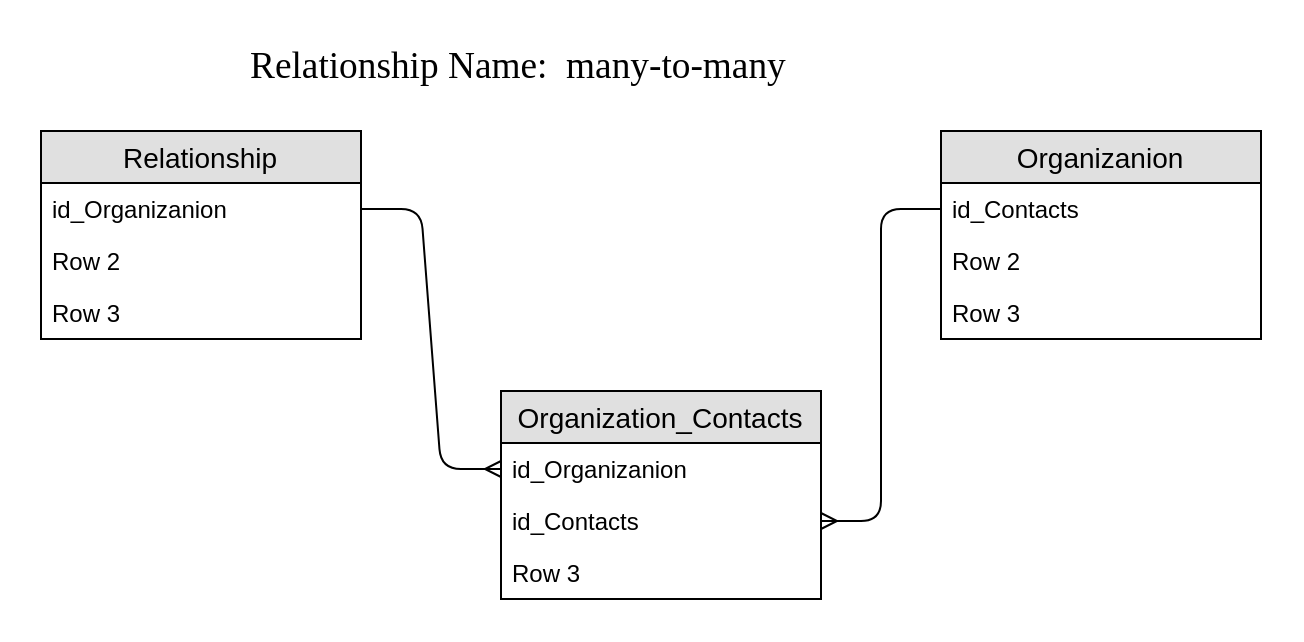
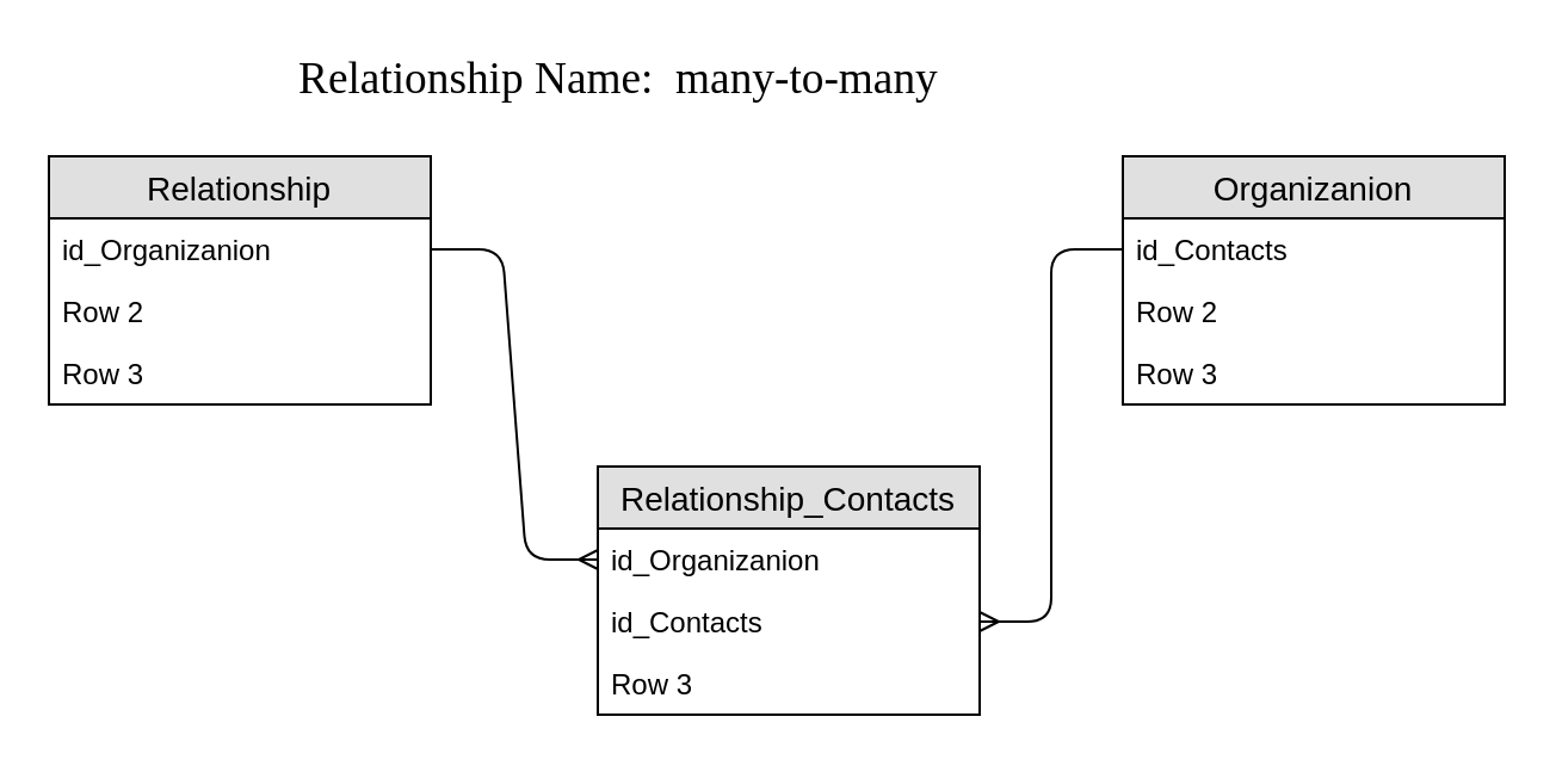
  <mxCell id="0" />
  <mxCell id="1" parent="0" />
  <mxCell id="2" value="Relationship" style="swimlane;fontStyle=0;childLayout=stackLayout;horizontal=1;startSize=26;fillColor=#e0e0e0;horizontalStack=0;resizeParent=1;resizeParentMax=0;resizeLast=0;collapsible=1;marginBottom=0;swimlaneFillColor=#ffffff;align=center;fontSize=14;" parent="1" vertex="1"><mxGeometry x="20" y="65" width="160" height="104" as="geometry" /></mxCell>
  <mxCell id="3" value="id_Organizanion" style="text;strokeColor=none;fillColor=none;spacingLeft=4;spacingRight=4;overflow=hidden;rotatable=0;points=[[0,0.5],[1,0.5]];portConstraint=eastwest;fontSize=12;" parent="2" vertex="1"><mxGeometry y="26" width="160" height="26" as="geometry" /></mxCell>
  <mxCell id="4" value="Row 2" style="text;strokeColor=none;fillColor=none;spacingLeft=4;spacingRight=4;overflow=hidden;rotatable=0;points=[[0,0.5],[1,0.5]];portConstraint=eastwest;fontSize=12;" parent="2" vertex="1"><mxGeometry y="52" width="160" height="26" as="geometry" /></mxCell>
  <mxCell id="5" value="Row 3" style="text;strokeColor=none;fillColor=none;spacingLeft=4;spacingRight=4;overflow=hidden;rotatable=0;points=[[0,0.5],[1,0.5]];portConstraint=eastwest;fontSize=12;" parent="2" vertex="1"><mxGeometry y="78" width="160" height="26" as="geometry" /></mxCell>
  <mxCell id="6" value="Organizanion" style="swimlane;fontStyle=0;childLayout=stackLayout;horizontal=1;startSize=26;fillColor=#e0e0e0;horizontalStack=0;resizeParent=1;resizeParentMax=0;resizeLast=0;collapsible=1;marginBottom=0;swimlaneFillColor=#ffffff;align=center;fontSize=14;" parent="1" vertex="1"><mxGeometry x="470" y="65" width="160" height="104" as="geometry" /></mxCell>
  <mxCell id="7" value="id_Contacts" style="text;strokeColor=none;fillColor=none;spacingLeft=4;spacingRight=4;overflow=hidden;rotatable=0;points=[[0,0.5],[1,0.5]];portConstraint=eastwest;fontSize=12;" parent="6" vertex="1"><mxGeometry y="26" width="160" height="26" as="geometry" /></mxCell>
  <mxCell id="8" value="Row 2" style="text;strokeColor=none;fillColor=none;spacingLeft=4;spacingRight=4;overflow=hidden;rotatable=0;points=[[0,0.5],[1,0.5]];portConstraint=eastwest;fontSize=12;" parent="6" vertex="1"><mxGeometry y="52" width="160" height="26" as="geometry" /></mxCell>
  <mxCell id="9" value="Row 3" style="text;strokeColor=none;fillColor=none;spacingLeft=4;spacingRight=4;overflow=hidden;rotatable=0;points=[[0,0.5],[1,0.5]];portConstraint=eastwest;fontSize=12;" parent="6" vertex="1"><mxGeometry y="78" width="160" height="26" as="geometry" /></mxCell>
- <mxCell id="10" value="Organization_Contacts" style="swimlane;fontStyle=0;childLayout=stackLayout;horizontal=1;startSize=26;fillColor=#e0e0e0;horizontalStack=0;resizeParent=1;resizeParentMax=0;resizeLast=0;collapsible=1;marginBottom=0;swimlaneFillColor=#ffffff;align=center;fontSize=14;" parent="1" vertex="1"><mxGeometry x="250" y="195" width="160" height="104" as="geometry" /></mxCell>
+ <mxCell id="10" value="Relationship_Contacts" style="swimlane;fontStyle=0;childLayout=stackLayout;horizontal=1;startSize=26;fillColor=#e0e0e0;horizontalStack=0;resizeParent=1;resizeParentMax=0;resizeLast=0;collapsible=1;marginBottom=0;swimlaneFillColor=#ffffff;align=center;fontSize=14;" parent="1" vertex="1"><mxGeometry x="250" y="195" width="160" height="104" as="geometry" /></mxCell>
  <mxCell id="11" value="id_Organizanion" style="text;strokeColor=none;fillColor=none;spacingLeft=4;spacingRight=4;overflow=hidden;rotatable=0;points=[[0,0.5],[1,0.5]];portConstraint=eastwest;fontSize=12;" parent="10" vertex="1"><mxGeometry y="26" width="160" height="26" as="geometry" /></mxCell>
  <mxCell id="12" value="id_Contacts" style="text;strokeColor=none;fillColor=none;spacingLeft=4;spacingRight=4;overflow=hidden;rotatable=0;points=[[0,0.5],[1,0.5]];portConstraint=eastwest;fontSize=12;" parent="10" vertex="1"><mxGeometry y="52" width="160" height="26" as="geometry" /></mxCell>
  <mxCell id="13" value="Row 3" style="text;strokeColor=none;fillColor=none;spacingLeft=4;spacingRight=4;overflow=hidden;rotatable=0;points=[[0,0.5],[1,0.5]];portConstraint=eastwest;fontSize=12;" parent="10" vertex="1"><mxGeometry y="78" width="160" height="26" as="geometry" /></mxCell>
  <mxCell id="14" value="" style="edgeStyle=entityRelationEdgeStyle;fontSize=12;html=1;endArrow=ERmany;entryX=0;entryY=0.5;entryDx=0;entryDy=0;exitX=1;exitY=0.5;exitDx=0;exitDy=0;" parent="1" source="3" target="11" edge="1"><mxGeometry width="100" height="100" relative="1" as="geometry"><mxPoint x="30" y="105" as="sourcePoint" /><mxPoint x="90" y="295" as="targetPoint" /></mxGeometry></mxCell>
  <mxCell id="15" value="" style="edgeStyle=entityRelationEdgeStyle;fontSize=12;html=1;endArrow=none;exitX=1;exitY=0.5;exitDx=0;exitDy=0;entryX=0;entryY=0.5;entryDx=0;entryDy=0;endFill=0;startArrow=ERmany;startFill=0;" parent="1" source="12" target="7" edge="1"><mxGeometry width="100" height="100" relative="1" as="geometry"><mxPoint x="560" y="265" as="sourcePoint" /><mxPoint x="410" y="425" as="targetPoint" /></mxGeometry></mxCell>
  <mxCell id="16" value="&lt;span lang=&quot;EN-US&quot; style=&quot;font-size: 14.0pt ; line-height: 107% ; font-family: &amp;#34;georgia&amp;#34; , serif&quot;&gt;Relationship Name:&amp;nbsp; many-to-many&lt;/span&gt;" style="text;html=1;resizable=0;points=[];autosize=1;align=left;verticalAlign=top;spacingTop=-4;" vertex="1" parent="1"><mxGeometry x="123" y="20" width="310" height="20" as="geometry" /></mxCell>
